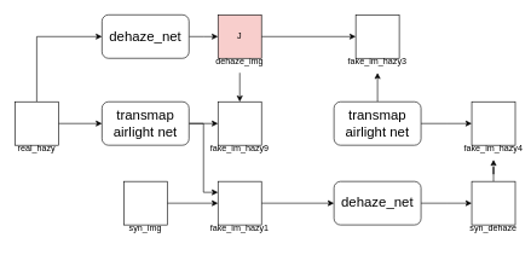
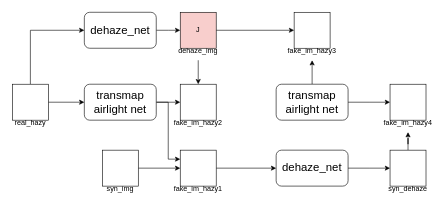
  <mxCell id="0" />
  <mxCell id="1" parent="0" />
  <mxCell id="2" value="" style="edgeStyle=orthogonalEdgeStyle;rounded=0;orthogonalLoop=1;jettySize=auto;html=1;" edge="1" parent="1" source="3"><mxGeometry relative="1" as="geometry"><mxPoint x="300" y="50" as="targetPoint" /></mxGeometry></mxCell>
  <mxCell id="3" value="&lt;font style=&quot;font-size: 19px;&quot;&gt;dehaze_net&lt;/font&gt;" style="rounded=1;whiteSpace=wrap;html=1;" vertex="1" parent="1"><mxGeometry x="140" y="20" width="120" height="60" as="geometry" /></mxCell>
  <mxCell id="4" style="edgeStyle=orthogonalEdgeStyle;rounded=0;orthogonalLoop=1;jettySize=auto;html=1;exitX=1;exitY=0.5;exitDx=0;exitDy=0;" edge="1" parent="1" source="6"><mxGeometry relative="1" as="geometry"><mxPoint x="300" y="170" as="targetPoint" /></mxGeometry></mxCell>
  <mxCell id="5" style="edgeStyle=orthogonalEdgeStyle;rounded=0;orthogonalLoop=1;jettySize=auto;html=1;exitX=1;exitY=0.5;exitDx=0;exitDy=0;entryX=0;entryY=0.25;entryDx=0;entryDy=0;" edge="1" parent="1" source="6" target="14"><mxGeometry relative="1" as="geometry" /></mxCell>
  <mxCell id="6" value="&lt;font style=&quot;font-size: 19px;&quot;&gt;transmap&lt;br&gt;airlight net&lt;/font&gt;" style="rounded=1;whiteSpace=wrap;html=1;" vertex="1" parent="1"><mxGeometry x="140" y="140" width="120" height="60" as="geometry" /></mxCell>
  <mxCell id="7" style="edgeStyle=orthogonalEdgeStyle;rounded=0;orthogonalLoop=1;jettySize=auto;html=1;exitX=1;exitY=0.5;exitDx=0;exitDy=0;entryX=0;entryY=0.5;entryDx=0;entryDy=0;" edge="1" parent="1" source="8" target="33"><mxGeometry relative="1" as="geometry" /></mxCell>
  <mxCell id="8" value="J" style="whiteSpace=wrap;html=1;aspect=fixed;fillColor=#f8cecc;" vertex="1" parent="1"><mxGeometry x="300" y="20" width="60" height="60" as="geometry" /></mxCell>
  <mxCell id="9" style="edgeStyle=orthogonalEdgeStyle;rounded=0;orthogonalLoop=1;jettySize=auto;html=1;exitX=0.5;exitY=1;exitDx=0;exitDy=0;entryX=0.5;entryY=0;entryDx=0;entryDy=0;" edge="1" parent="1" source="10" target="11"><mxGeometry relative="1" as="geometry" /></mxCell>
  <mxCell id="10" value="dehaze_img" style="text;html=1;strokeColor=none;fillColor=none;align=center;verticalAlign=middle;whiteSpace=wrap;rounded=0;" vertex="1" parent="1"><mxGeometry x="300" y="70" width="60" height="30" as="geometry" /></mxCell>
  <mxCell id="11" value="" style="whiteSpace=wrap;html=1;aspect=fixed;" vertex="1" parent="1"><mxGeometry x="300" y="140" width="60" height="60" as="geometry" /></mxCell>
- <mxCell id="12" value="fake_im_hazy9" style="text;html=1;strokeColor=none;fillColor=none;align=center;verticalAlign=middle;whiteSpace=wrap;rounded=0;" vertex="1" parent="1"><mxGeometry x="300" y="190" width="60" height="30" as="geometry" /></mxCell>
+ <mxCell id="12" value="fake_im_hazy2" style="text;html=1;strokeColor=none;fillColor=none;align=center;verticalAlign=middle;whiteSpace=wrap;rounded=0;" vertex="1" parent="1"><mxGeometry x="300" y="190" width="60" height="30" as="geometry" /></mxCell>
  <mxCell id="13" style="edgeStyle=orthogonalEdgeStyle;rounded=0;orthogonalLoop=1;jettySize=auto;html=1;exitX=1;exitY=0.5;exitDx=0;exitDy=0;entryX=0;entryY=0.5;entryDx=0;entryDy=0;" edge="1" parent="1" source="14" target="24"><mxGeometry relative="1" as="geometry" /></mxCell>
  <mxCell id="14" value="" style="whiteSpace=wrap;html=1;aspect=fixed;" vertex="1" parent="1"><mxGeometry x="300" y="250" width="60" height="60" as="geometry" /></mxCell>
  <mxCell id="15" value="fake_im_hazy1" style="text;html=1;strokeColor=none;fillColor=none;align=center;verticalAlign=middle;whiteSpace=wrap;rounded=0;" vertex="1" parent="1"><mxGeometry x="300" y="300" width="60" height="30" as="geometry" /></mxCell>
  <mxCell id="16" style="edgeStyle=orthogonalEdgeStyle;rounded=0;orthogonalLoop=1;jettySize=auto;html=1;exitX=1;exitY=0.5;exitDx=0;exitDy=0;entryX=0;entryY=0.5;entryDx=0;entryDy=0;" edge="1" parent="1" source="17" target="14"><mxGeometry relative="1" as="geometry" /></mxCell>
  <mxCell id="17" value="" style="whiteSpace=wrap;html=1;aspect=fixed;" vertex="1" parent="1"><mxGeometry x="170" y="250" width="60" height="60" as="geometry" /></mxCell>
  <mxCell id="18" value="syn_img" style="text;html=1;strokeColor=none;fillColor=none;align=center;verticalAlign=middle;whiteSpace=wrap;rounded=0;" vertex="1" parent="1"><mxGeometry x="170" y="300" width="60" height="30" as="geometry" /></mxCell>
  <mxCell id="19" style="edgeStyle=orthogonalEdgeStyle;rounded=0;orthogonalLoop=1;jettySize=auto;html=1;exitX=1;exitY=0.5;exitDx=0;exitDy=0;entryX=0;entryY=0.5;entryDx=0;entryDy=0;" edge="1" parent="1" source="21" target="6"><mxGeometry relative="1" as="geometry" /></mxCell>
  <mxCell id="20" style="edgeStyle=orthogonalEdgeStyle;rounded=0;orthogonalLoop=1;jettySize=auto;html=1;exitX=0.5;exitY=0;exitDx=0;exitDy=0;entryX=0;entryY=0.5;entryDx=0;entryDy=0;" edge="1" parent="1" source="21" target="3"><mxGeometry relative="1" as="geometry" /></mxCell>
  <mxCell id="21" value="" style="whiteSpace=wrap;html=1;aspect=fixed;" vertex="1" parent="1"><mxGeometry x="20" y="140" width="60" height="60" as="geometry" /></mxCell>
  <mxCell id="22" value="real_hazy" style="text;html=1;strokeColor=none;fillColor=none;align=center;verticalAlign=middle;whiteSpace=wrap;rounded=0;" vertex="1" parent="1"><mxGeometry x="20" y="190" width="60" height="30" as="geometry" /></mxCell>
  <mxCell id="23" style="edgeStyle=orthogonalEdgeStyle;rounded=0;orthogonalLoop=1;jettySize=auto;html=1;exitX=1;exitY=0.5;exitDx=0;exitDy=0;" edge="1" parent="1" source="24"><mxGeometry relative="1" as="geometry"><mxPoint x="650" y="280" as="targetPoint" /></mxGeometry></mxCell>
  <mxCell id="24" value="&lt;font style=&quot;font-size: 19px;&quot;&gt;dehaze_net&lt;/font&gt;" style="rounded=1;whiteSpace=wrap;html=1;" vertex="1" parent="1"><mxGeometry x="460" y="250" width="120" height="60" as="geometry" /></mxCell>
  <mxCell id="25" style="edgeStyle=orthogonalEdgeStyle;rounded=0;orthogonalLoop=1;jettySize=auto;html=1;exitX=1;exitY=0.5;exitDx=0;exitDy=0;" edge="1" parent="1" source="27"><mxGeometry relative="1" as="geometry"><mxPoint x="650" y="170" as="targetPoint" /></mxGeometry></mxCell>
  <mxCell id="26" style="edgeStyle=orthogonalEdgeStyle;rounded=0;orthogonalLoop=1;jettySize=auto;html=1;exitX=0.5;exitY=0;exitDx=0;exitDy=0;entryX=0.5;entryY=1;entryDx=0;entryDy=0;" edge="1" parent="1" source="27" target="34"><mxGeometry relative="1" as="geometry" /></mxCell>
  <mxCell id="27" value="&lt;font style=&quot;font-size: 19px;&quot;&gt;transmap&lt;br&gt;airlight net&lt;/font&gt;" style="rounded=1;whiteSpace=wrap;html=1;" vertex="1" parent="1"><mxGeometry x="460" y="140" width="120" height="60" as="geometry" /></mxCell>
  <mxCell id="28" style="edgeStyle=orthogonalEdgeStyle;rounded=0;orthogonalLoop=1;jettySize=auto;html=1;exitX=0.5;exitY=0;exitDx=0;exitDy=0;" edge="1" parent="1" source="29" target="32"><mxGeometry relative="1" as="geometry" /></mxCell>
  <mxCell id="29" value="" style="whiteSpace=wrap;html=1;aspect=fixed;" vertex="1" parent="1"><mxGeometry x="650" y="250" width="60" height="60" as="geometry" /></mxCell>
  <mxCell id="30" value="syn_dehaze" style="text;html=1;strokeColor=none;fillColor=none;align=center;verticalAlign=middle;whiteSpace=wrap;rounded=0;" vertex="1" parent="1"><mxGeometry x="650" y="300" width="60" height="30" as="geometry" /></mxCell>
  <mxCell id="31" value="" style="whiteSpace=wrap;html=1;aspect=fixed;" vertex="1" parent="1"><mxGeometry x="650" y="140" width="60" height="60" as="geometry" /></mxCell>
  <mxCell id="32" value="fake_im_hazy4" style="text;html=1;strokeColor=none;fillColor=none;align=center;verticalAlign=middle;whiteSpace=wrap;rounded=0;" vertex="1" parent="1"><mxGeometry x="650" y="190" width="60" height="30" as="geometry" /></mxCell>
  <mxCell id="33" value="" style="whiteSpace=wrap;html=1;aspect=fixed;" vertex="1" parent="1"><mxGeometry x="490" y="20" width="60" height="60" as="geometry" /></mxCell>
  <mxCell id="34" value="fake_im_hazy3" style="text;html=1;strokeColor=none;fillColor=none;align=center;verticalAlign=middle;whiteSpace=wrap;rounded=0;" vertex="1" parent="1"><mxGeometry x="490" y="70" width="60" height="30" as="geometry" /></mxCell>
